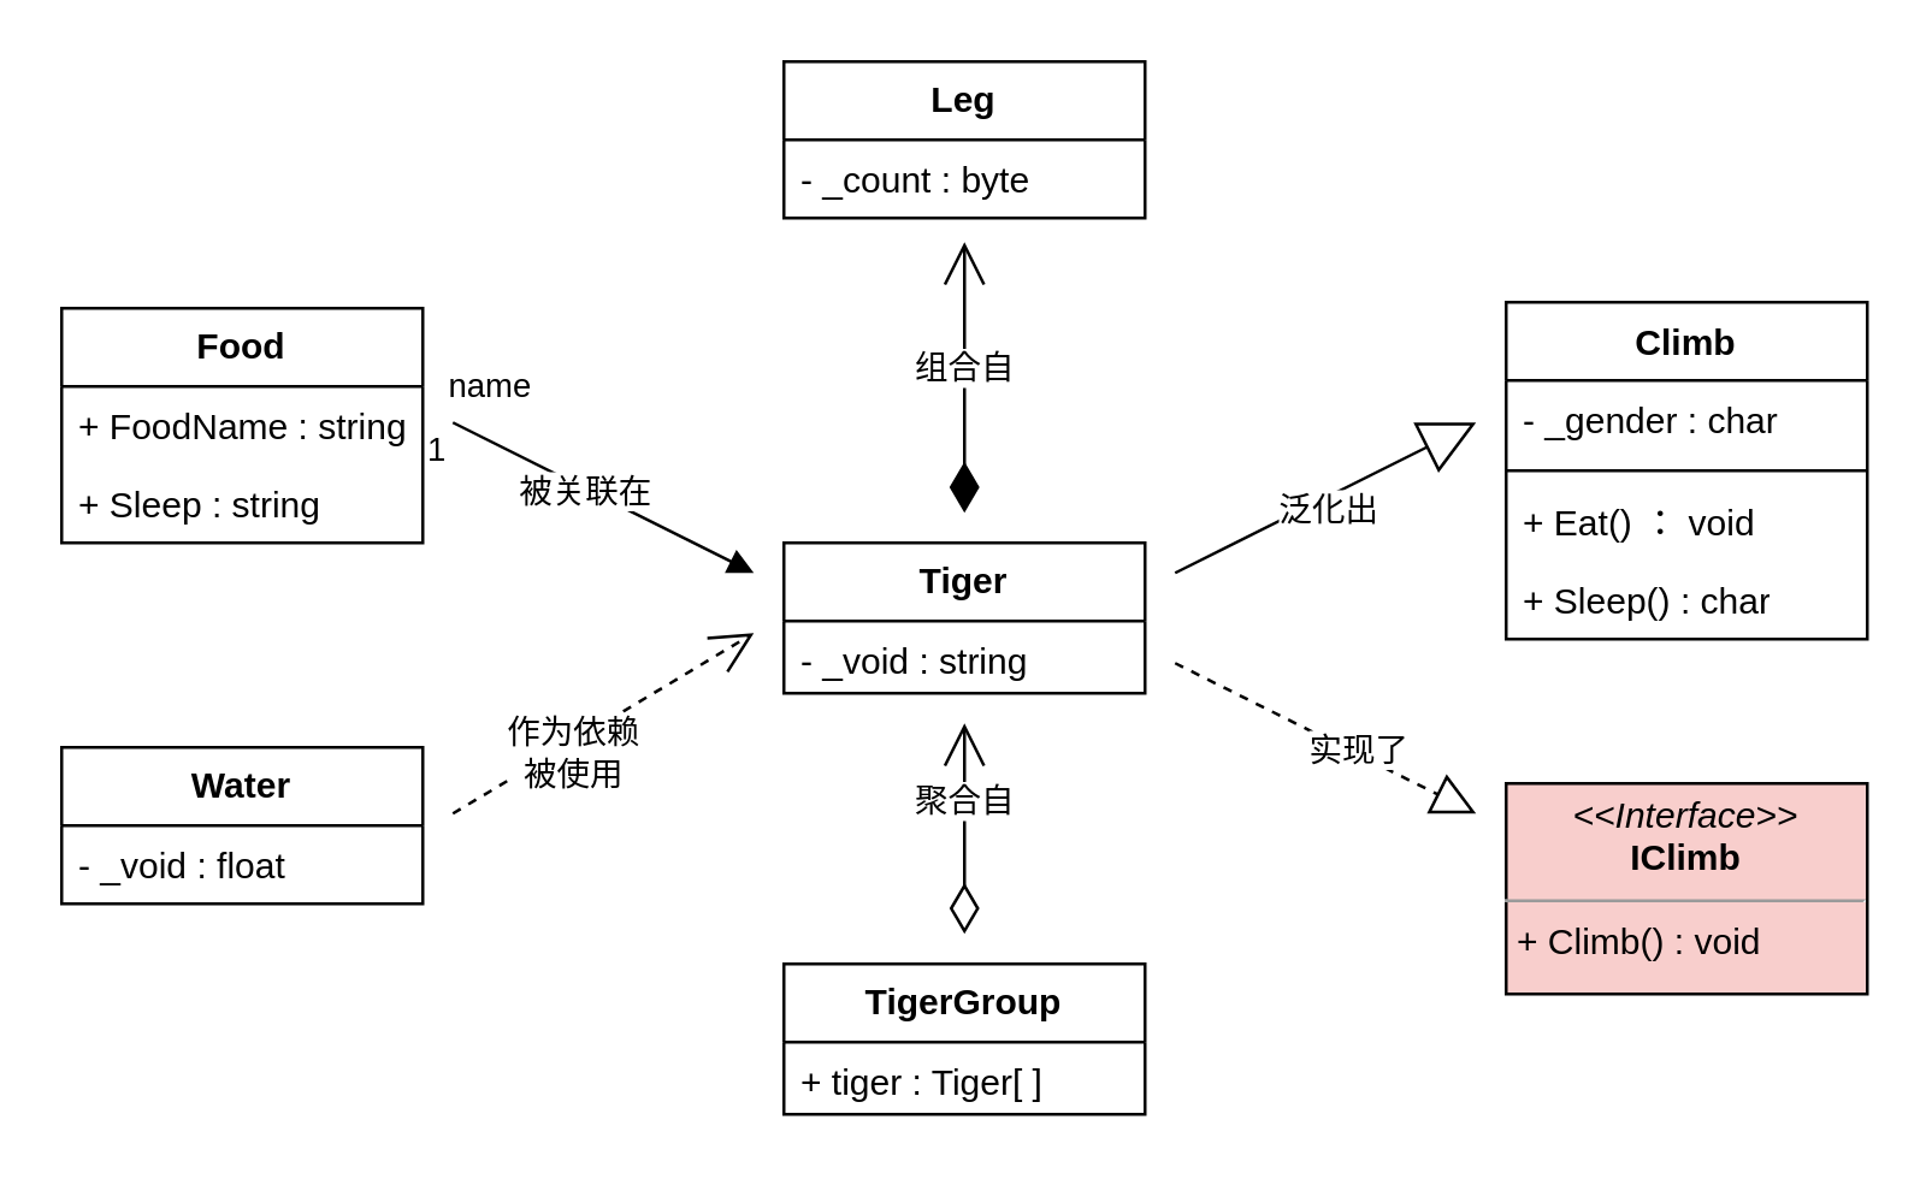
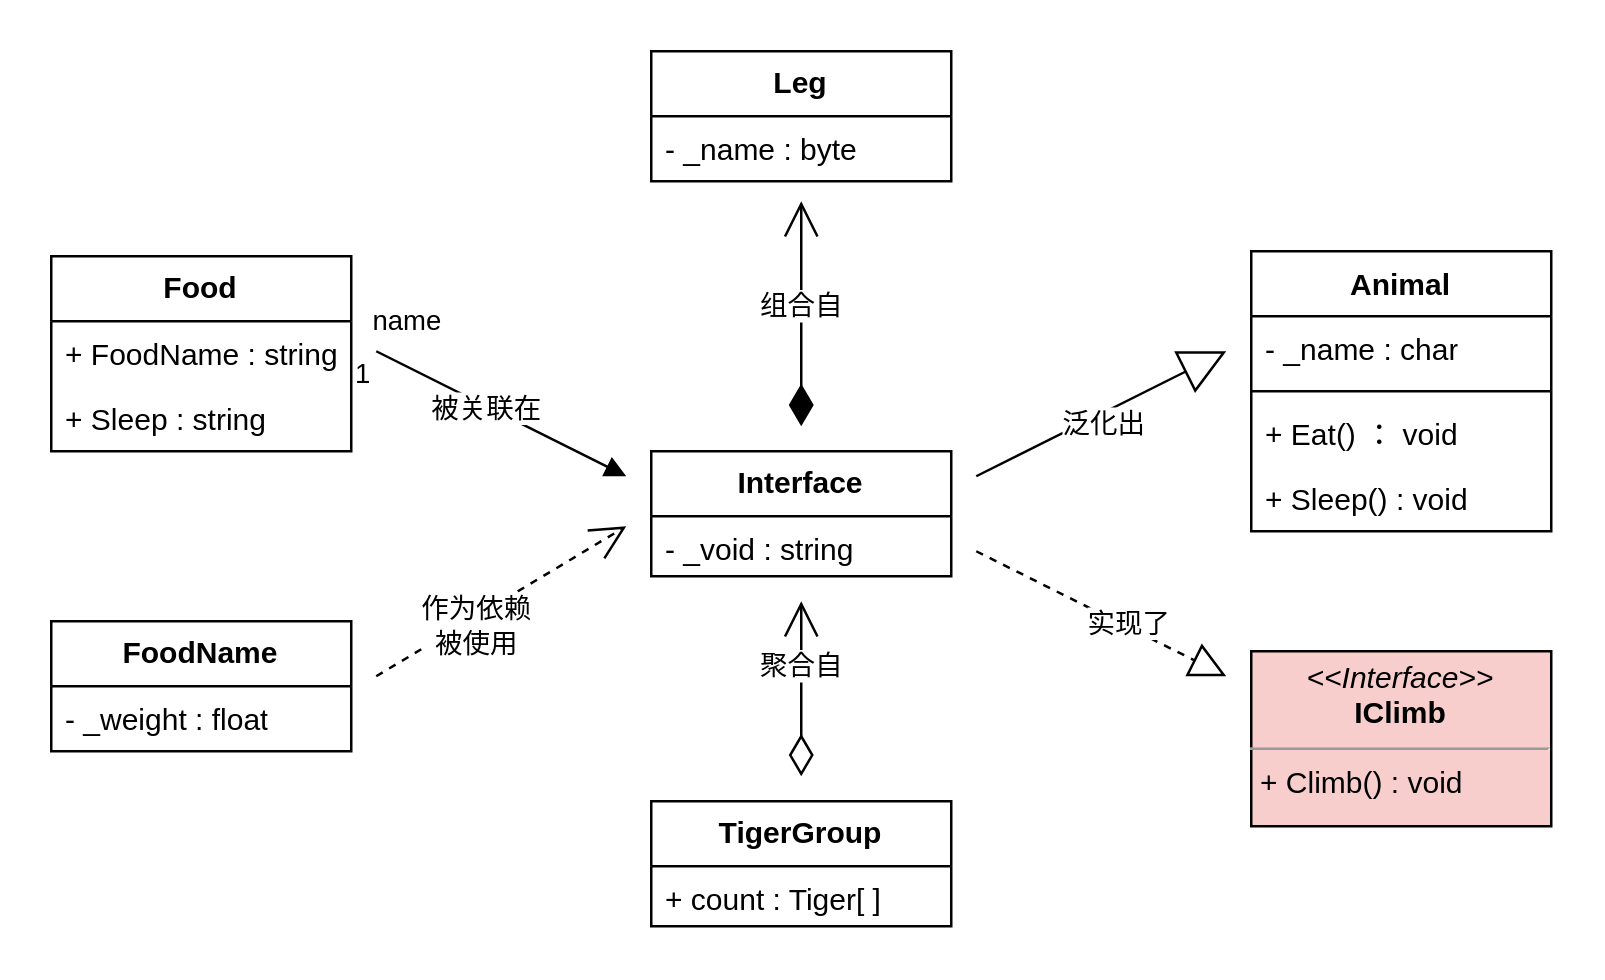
  <mxCell id="0" />
  <mxCell id="1" parent="0" />
- <mxCell id="2" value="Climb" style="swimlane;fontStyle=1;align=center;verticalAlign=top;childLayout=stackLayout;horizontal=1;startSize=26;horizontalStack=0;resizeParent=1;resizeParentMax=0;resizeLast=0;collapsible=1;marginBottom=0;whiteSpace=wrap;html=1;" parent="1" vertex="1"><mxGeometry x="500" y="100" width="120" height="112" as="geometry"><mxRectangle x="600" y="200" width="80" height="30" as="alternateBounds" /></mxGeometry></mxCell>
- <mxCell id="3" value="- _gender : char" style="text;strokeColor=none;fillColor=none;align=left;verticalAlign=top;spacingLeft=4;spacingRight=4;overflow=hidden;rotatable=0;points=[[0,0.5],[1,0.5]];portConstraint=eastwest;whiteSpace=wrap;html=1;" parent="2" vertex="1"><mxGeometry y="26" width="120" height="26" as="geometry" /></mxCell>
+ <mxCell id="2" value="Animal" style="swimlane;fontStyle=1;align=center;verticalAlign=top;childLayout=stackLayout;horizontal=1;startSize=26;horizontalStack=0;resizeParent=1;resizeParentMax=0;resizeLast=0;collapsible=1;marginBottom=0;whiteSpace=wrap;html=1;" parent="1" vertex="1"><mxGeometry x="500" y="100" width="120" height="112" as="geometry"><mxRectangle x="600" y="200" width="80" height="30" as="alternateBounds" /></mxGeometry></mxCell>
+ <mxCell id="3" value="- _name : char" style="text;strokeColor=none;fillColor=none;align=left;verticalAlign=top;spacingLeft=4;spacingRight=4;overflow=hidden;rotatable=0;points=[[0,0.5],[1,0.5]];portConstraint=eastwest;whiteSpace=wrap;html=1;" parent="2" vertex="1"><mxGeometry y="26" width="120" height="26" as="geometry" /></mxCell>
  <mxCell id="4" value="" style="line;strokeWidth=1;fillColor=none;align=left;verticalAlign=middle;spacingTop=-1;spacingLeft=3;spacingRight=3;rotatable=0;labelPosition=right;points=[];portConstraint=eastwest;strokeColor=inherit;" parent="2" vertex="1"><mxGeometry y="52" width="120" height="8" as="geometry" /></mxCell>
  <mxCell id="5" value="+ Eat() ： void" style="text;strokeColor=none;fillColor=none;align=left;verticalAlign=top;spacingLeft=4;spacingRight=4;overflow=hidden;rotatable=0;points=[[0,0.5],[1,0.5]];portConstraint=eastwest;whiteSpace=wrap;html=1;" parent="2" vertex="1"><mxGeometry y="60" width="120" height="26" as="geometry" /></mxCell>
- <mxCell id="6" value="+ Sleep() : char" style="text;strokeColor=none;fillColor=none;align=left;verticalAlign=top;spacingLeft=4;spacingRight=4;overflow=hidden;rotatable=0;points=[[0,0.5],[1,0.5]];portConstraint=eastwest;whiteSpace=wrap;html=1;" parent="2" vertex="1"><mxGeometry y="86" width="120" height="26" as="geometry" /></mxCell>
- <mxCell id="7" value="&lt;b&gt;Tiger&lt;/b&gt;" style="swimlane;fontStyle=0;childLayout=stackLayout;horizontal=1;startSize=26;fillColor=none;horizontalStack=0;resizeParent=1;resizeParentMax=0;resizeLast=0;collapsible=1;marginBottom=0;whiteSpace=wrap;html=1;" parent="1" vertex="1"><mxGeometry x="260" y="180" width="120" height="50" as="geometry" /></mxCell>
+ <mxCell id="6" value="+ Sleep() : void" style="text;strokeColor=none;fillColor=none;align=left;verticalAlign=top;spacingLeft=4;spacingRight=4;overflow=hidden;rotatable=0;points=[[0,0.5],[1,0.5]];portConstraint=eastwest;whiteSpace=wrap;html=1;" parent="2" vertex="1"><mxGeometry y="86" width="120" height="26" as="geometry" /></mxCell>
+ <mxCell id="7" value="&lt;b&gt;Interface&lt;/b&gt;" style="swimlane;fontStyle=0;childLayout=stackLayout;horizontal=1;startSize=26;fillColor=none;horizontalStack=0;resizeParent=1;resizeParentMax=0;resizeLast=0;collapsible=1;marginBottom=0;whiteSpace=wrap;html=1;" parent="1" vertex="1"><mxGeometry x="260" y="180" width="120" height="50" as="geometry" /></mxCell>
  <mxCell id="8" value="- _void : string" style="text;strokeColor=none;fillColor=none;align=left;verticalAlign=top;spacingLeft=4;spacingRight=4;overflow=hidden;rotatable=0;points=[[0,0.5],[1,0.5]];portConstraint=eastwest;whiteSpace=wrap;html=1;" parent="7" vertex="1"><mxGeometry y="26" width="120" height="24" as="geometry" /></mxCell>
  <mxCell id="9" value="泛化出" style="endArrow=block;endSize=16;endFill=0;html=1;rounded=0;" parent="1" edge="1"><mxGeometry x="-0.04" y="-4" width="160" relative="1" as="geometry"><mxPoint x="390" y="190" as="sourcePoint" /><mxPoint x="490" y="140" as="targetPoint" /><mxPoint x="1" as="offset" /></mxGeometry></mxCell>
  <mxCell id="10" value="" style="endArrow=block;dashed=1;endFill=0;endSize=12;html=1;rounded=0;" parent="1" edge="1"><mxGeometry width="160" relative="1" as="geometry"><mxPoint x="390" y="220" as="sourcePoint" /><mxPoint x="490" y="270" as="targetPoint" /></mxGeometry></mxCell>
  <mxCell id="11" value="实现了" style="edgeLabel;html=1;align=center;verticalAlign=middle;resizable=0;points=[];" parent="10" vertex="1" connectable="0"><mxGeometry x="-0.071" relative="1" as="geometry"><mxPoint x="14" y="5" as="offset" /></mxGeometry></mxCell>
  <mxCell id="12" value="&lt;b&gt;Leg&lt;/b&gt;" style="swimlane;fontStyle=0;childLayout=stackLayout;horizontal=1;startSize=26;fillColor=none;horizontalStack=0;resizeParent=1;resizeParentMax=0;resizeLast=0;collapsible=1;marginBottom=0;whiteSpace=wrap;html=1;" parent="1" vertex="1"><mxGeometry x="260" y="20" width="120" height="52" as="geometry"><mxRectangle x="330" y="170" width="60" height="30" as="alternateBounds" /></mxGeometry></mxCell>
- <mxCell id="13" value="- _count : byte" style="text;strokeColor=none;fillColor=none;align=left;verticalAlign=top;spacingLeft=4;spacingRight=4;overflow=hidden;rotatable=0;points=[[0,0.5],[1,0.5]];portConstraint=eastwest;whiteSpace=wrap;html=1;" parent="12" vertex="1"><mxGeometry y="26" width="120" height="26" as="geometry" /></mxCell>
+ <mxCell id="13" value="- _name : byte" style="text;strokeColor=none;fillColor=none;align=left;verticalAlign=top;spacingLeft=4;spacingRight=4;overflow=hidden;rotatable=0;points=[[0,0.5],[1,0.5]];portConstraint=eastwest;whiteSpace=wrap;html=1;" parent="12" vertex="1"><mxGeometry y="26" width="120" height="26" as="geometry" /></mxCell>
  <mxCell id="14" value="" style="endArrow=open;html=1;endSize=12;startArrow=diamondThin;startSize=14;startFill=1;edgeStyle=orthogonalEdgeStyle;align=left;verticalAlign=bottom;rounded=0;" parent="1" edge="1"><mxGeometry x="-1" y="-10" relative="1" as="geometry"><mxPoint x="320" y="170" as="sourcePoint" /><mxPoint x="320" y="80" as="targetPoint" /><mxPoint as="offset" /></mxGeometry></mxCell>
  <mxCell id="15" value="组合自" style="edgeLabel;html=1;align=center;verticalAlign=middle;resizable=0;points=[];" parent="14" vertex="1" connectable="0"><mxGeometry x="0.093" y="1" relative="1" as="geometry"><mxPoint as="offset" /></mxGeometry></mxCell>
  <mxCell id="16" value="&lt;b&gt;TigerGroup&lt;/b&gt;" style="swimlane;fontStyle=0;childLayout=stackLayout;horizontal=1;startSize=26;fillColor=none;horizontalStack=0;resizeParent=1;resizeParentMax=0;resizeLast=0;collapsible=1;marginBottom=0;whiteSpace=wrap;html=1;" parent="1" vertex="1"><mxGeometry x="260" y="320" width="120" height="50" as="geometry"><mxRectangle x="60" y="340" width="110" height="30" as="alternateBounds" /></mxGeometry></mxCell>
- <mxCell id="17" value="+ tiger : Tiger[ ]" style="text;strokeColor=none;fillColor=none;align=left;verticalAlign=top;spacingLeft=4;spacingRight=4;overflow=hidden;rotatable=0;points=[[0,0.5],[1,0.5]];portConstraint=eastwest;whiteSpace=wrap;html=1;" parent="16" vertex="1"><mxGeometry y="26" width="120" height="24" as="geometry" /></mxCell>
+ <mxCell id="17" value="+ count : Tiger[ ]" style="text;strokeColor=none;fillColor=none;align=left;verticalAlign=top;spacingLeft=4;spacingRight=4;overflow=hidden;rotatable=0;points=[[0,0.5],[1,0.5]];portConstraint=eastwest;whiteSpace=wrap;html=1;" parent="16" vertex="1"><mxGeometry y="26" width="120" height="24" as="geometry" /></mxCell>
  <mxCell id="18" value="聚合自" style="endArrow=open;html=1;endSize=12;startArrow=diamondThin;startSize=14;startFill=0;edgeStyle=orthogonalEdgeStyle;rounded=0;" parent="1" edge="1"><mxGeometry x="0.25" relative="1" as="geometry"><mxPoint x="320" y="310" as="sourcePoint" /><mxPoint x="320" y="240" as="targetPoint" /><mxPoint as="offset" /></mxGeometry></mxCell>
  <mxCell id="19" value="&lt;b&gt;Food&lt;/b&gt;" style="swimlane;fontStyle=0;childLayout=stackLayout;horizontal=1;startSize=26;fillColor=none;horizontalStack=0;resizeParent=1;resizeParentMax=0;resizeLast=0;collapsible=1;marginBottom=0;whiteSpace=wrap;html=1;" parent="1" vertex="1"><mxGeometry x="20" y="102" width="120" height="78" as="geometry" /></mxCell>
  <mxCell id="20" value="+ FoodName : string" style="text;strokeColor=none;fillColor=none;align=left;verticalAlign=top;spacingLeft=4;spacingRight=4;overflow=hidden;rotatable=0;points=[[0,0.5],[1,0.5]];portConstraint=eastwest;whiteSpace=wrap;html=1;" parent="19" vertex="1"><mxGeometry y="26" width="120" height="26" as="geometry" /></mxCell>
  <mxCell id="21" value="+ Sleep : string" style="text;strokeColor=none;fillColor=none;align=left;verticalAlign=top;spacingLeft=4;spacingRight=4;overflow=hidden;rotatable=0;points=[[0,0.5],[1,0.5]];portConstraint=eastwest;whiteSpace=wrap;html=1;" parent="19" vertex="1"><mxGeometry y="52" width="120" height="26" as="geometry" /></mxCell>
  <mxCell id="22" value="name" style="endArrow=block;endFill=1;html=1;align=left;verticalAlign=top;rounded=0;" parent="1" edge="1"><mxGeometry x="-1" y="24" relative="1" as="geometry"><mxPoint x="150" y="140" as="sourcePoint" /><mxPoint x="250" y="190" as="targetPoint" /><mxPoint x="-14" y="-4" as="offset" /></mxGeometry></mxCell>
  <mxCell id="23" value="1" style="edgeLabel;resizable=0;html=1;align=left;verticalAlign=bottom;" parent="22" connectable="0" vertex="1"><mxGeometry x="-1" relative="1" as="geometry"><mxPoint x="-10" y="17" as="offset" /></mxGeometry></mxCell>
  <mxCell id="24" value="被关联在" style="edgeLabel;html=1;align=center;verticalAlign=middle;resizable=0;points=[];" parent="22" vertex="1" connectable="0"><mxGeometry x="-0.115" y="-1" relative="1" as="geometry"><mxPoint as="offset" /></mxGeometry></mxCell>
- <mxCell id="25" value="&lt;b&gt;Water&lt;/b&gt;" style="swimlane;fontStyle=0;childLayout=stackLayout;horizontal=1;startSize=26;fillColor=none;horizontalStack=0;resizeParent=1;resizeParentMax=0;resizeLast=0;collapsible=1;marginBottom=0;whiteSpace=wrap;html=1;" parent="1" vertex="1"><mxGeometry x="20" y="248" width="120" height="52" as="geometry" /></mxCell>
- <mxCell id="26" value="- _void : float" style="text;strokeColor=none;fillColor=none;align=left;verticalAlign=top;spacingLeft=4;spacingRight=4;overflow=hidden;rotatable=0;points=[[0,0.5],[1,0.5]];portConstraint=eastwest;whiteSpace=wrap;html=1;" parent="25" vertex="1"><mxGeometry y="26" width="120" height="26" as="geometry" /></mxCell>
+ <mxCell id="25" value="&lt;b&gt;FoodName&lt;/b&gt;" style="swimlane;fontStyle=0;childLayout=stackLayout;horizontal=1;startSize=26;fillColor=none;horizontalStack=0;resizeParent=1;resizeParentMax=0;resizeLast=0;collapsible=1;marginBottom=0;whiteSpace=wrap;html=1;" parent="1" vertex="1"><mxGeometry x="20" y="248" width="120" height="52" as="geometry" /></mxCell>
+ <mxCell id="26" value="- _weight : float" style="text;strokeColor=none;fillColor=none;align=left;verticalAlign=top;spacingLeft=4;spacingRight=4;overflow=hidden;rotatable=0;points=[[0,0.5],[1,0.5]];portConstraint=eastwest;whiteSpace=wrap;html=1;" parent="25" vertex="1"><mxGeometry y="26" width="120" height="26" as="geometry" /></mxCell>
  <mxCell id="27" value="作为依赖&lt;br&gt;被使用" style="endArrow=open;endSize=12;dashed=1;html=1;rounded=0;" parent="1" edge="1"><mxGeometry x="-0.235" y="-3" width="160" relative="1" as="geometry"><mxPoint x="150" y="270" as="sourcePoint" /><mxPoint x="250" y="210" as="targetPoint" /><mxPoint y="1" as="offset" /></mxGeometry></mxCell>
  <mxCell id="28" value="&lt;p style=&quot;margin:0px;margin-top:4px;text-align:center;&quot;&gt;&lt;i&gt;&amp;lt;&amp;lt;Interface&amp;gt;&amp;gt;&lt;/i&gt;&lt;br&gt;&lt;b style=&quot;border-color: var(--border-color);&quot;&gt;IClimb&lt;/b&gt;&lt;br&gt;&lt;/p&gt;&lt;hr size=&quot;1&quot;&gt;&lt;p style=&quot;margin:0px;margin-left:4px;&quot;&gt;+ Climb() : void&lt;br&gt;&lt;/p&gt;" style="verticalAlign=top;align=left;overflow=fill;html=1;whiteSpace=wrap;fillColor=#f8cecc;" vertex="1" parent="1"><mxGeometry x="500" y="260" width="120" height="70" as="geometry" /></mxCell>
